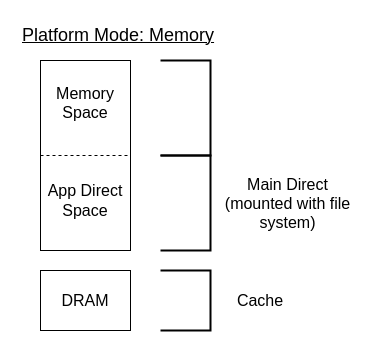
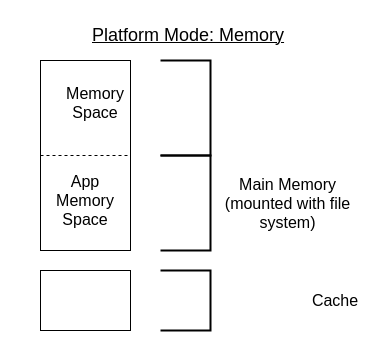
  <mxCell id="0" />
  <mxCell id="1" parent="0" />
  <mxCell id="2" value="" style="rounded=0;whiteSpace=wrap;html=1;direction=south;" parent="1" vertex="1"><mxGeometry x="40" y="60" width="90" height="190" as="geometry" /></mxCell>
  <mxCell id="3" value="" style="endArrow=none;dashed=1;html=1;entryX=0.5;entryY=0;entryDx=0;entryDy=0;exitX=0.5;exitY=1;exitDx=0;exitDy=0;" parent="1" source="2" target="2" edge="1"><mxGeometry width="50" height="50" relative="1" as="geometry"><mxPoint x="-25" y="144.5" as="sourcePoint" /><mxPoint x="55" y="144.5" as="targetPoint" /></mxGeometry></mxCell>
- <mxCell id="4" value="&lt;font style=&quot;font-size: 16px&quot;&gt;Memory Space&lt;br&gt;&lt;/font&gt;&lt;br&gt;" style="text;html=1;strokeColor=none;fillColor=none;align=center;verticalAlign=middle;whiteSpace=wrap;rounded=0;" parent="1" vertex="1"><mxGeometry x="55" y="90" width="60" height="40" as="geometry" /></mxCell>
- <mxCell id="5" value="&lt;font style=&quot;font-size: 16px&quot;&gt;App Direct&lt;br&gt;Space&lt;/font&gt;&lt;br&gt;" style="text;html=1;strokeColor=none;fillColor=none;align=center;verticalAlign=middle;whiteSpace=wrap;rounded=0;" parent="1" vertex="1"><mxGeometry x="40" y="180" width="90" height="40" as="geometry" /></mxCell>
+ <mxCell id="4" value="&lt;font style=&quot;font-size: 16px&quot;&gt;Memory Space&lt;br&gt;&lt;/font&gt;&lt;br&gt;" style="text;html=1;strokeColor=none;fillColor=none;align=center;verticalAlign=middle;whiteSpace=wrap;rounded=0;" parent="1" vertex="1"><mxGeometry x="65" y="90" width="60" height="40" as="geometry" /></mxCell>
+ <mxCell id="5" value="&lt;font style=&quot;font-size: 16px&quot;&gt;App Memory&lt;br&gt;Space&lt;/font&gt;&lt;br&gt;" style="text;html=1;strokeColor=none;fillColor=none;align=center;verticalAlign=middle;whiteSpace=wrap;rounded=0;" parent="1" vertex="1"><mxGeometry x="40" y="180" width="90" height="40" as="geometry" /></mxCell>
  <mxCell id="6" value="" style="rounded=0;whiteSpace=wrap;html=1;" parent="1" vertex="1"><mxGeometry x="40" y="270" width="90" height="60" as="geometry" /></mxCell>
- <mxCell id="7" value="&lt;span style=&quot;font-size: 16px&quot;&gt;DRAM&lt;/span&gt;" style="text;html=1;strokeColor=none;fillColor=none;align=center;verticalAlign=middle;whiteSpace=wrap;rounded=0;" parent="1" vertex="1"><mxGeometry x="40" y="280" width="90" height="40" as="geometry" /></mxCell>
  <mxCell id="8" value="" style="strokeWidth=2;html=1;shape=mxgraph.flowchart.annotation_1;align=left;pointerEvents=1;rotation=180;" parent="1" vertex="1"><mxGeometry x="160" y="270" width="50" height="60" as="geometry" /></mxCell>
  <mxCell id="9" value="" style="strokeWidth=2;html=1;shape=mxgraph.flowchart.annotation_1;align=left;pointerEvents=1;flipV=0;flipH=1;" parent="1" vertex="1"><mxGeometry x="160" y="60" width="50" height="95" as="geometry" /></mxCell>
  <mxCell id="10" value="" style="strokeWidth=2;html=1;shape=mxgraph.flowchart.annotation_1;align=left;pointerEvents=1;flipV=0;flipH=1;" parent="1" vertex="1"><mxGeometry x="160" y="155" width="50" height="95" as="geometry" /></mxCell>
- <mxCell id="11" value="&lt;u&gt;&lt;font style=&quot;font-size: 18px&quot;&gt;Platform Mode: Memory&lt;/font&gt;&lt;/u&gt;&lt;br&gt;" style="text;html=1;strokeColor=none;fillColor=none;align=left;verticalAlign=middle;whiteSpace=wrap;rounded=0;" parent="1" vertex="1"><mxGeometry x="20" y="20" width="260" height="30" as="geometry" /></mxCell>
- <mxCell id="12" value="&lt;font style=&quot;font-size: 16px&quot;&gt;Main Direct&lt;br&gt;(mounted with file system)&lt;br&gt;&lt;/font&gt;" style="text;html=1;strokeColor=none;fillColor=none;align=center;verticalAlign=middle;whiteSpace=wrap;rounded=0;" parent="1" vertex="1"><mxGeometry x="205" y="183" width="165" height="40" as="geometry" /></mxCell>
- <mxCell id="13" value="&lt;font style=&quot;font-size: 16px&quot;&gt;Cache&lt;/font&gt;" style="text;html=1;strokeColor=none;fillColor=none;align=center;verticalAlign=middle;whiteSpace=wrap;rounded=0;" parent="1" vertex="1"><mxGeometry x="220" y="280" width="80" height="40" as="geometry" /></mxCell>
+ <mxCell id="11" value="&lt;u&gt;&lt;font style=&quot;font-size: 18px&quot;&gt;Platform Mode: Memory&lt;/font&gt;&lt;/u&gt;&lt;br&gt;" style="text;html=1;strokeColor=none;fillColor=none;align=left;verticalAlign=middle;whiteSpace=wrap;rounded=0;" parent="1" vertex="1"><mxGeometry x="90" y="20" width="260" height="30" as="geometry" /></mxCell>
+ <mxCell id="12" value="&lt;font style=&quot;font-size: 16px&quot;&gt;Main Memory&lt;br&gt;(mounted with file system)&lt;br&gt;&lt;/font&gt;" style="text;html=1;strokeColor=none;fillColor=none;align=center;verticalAlign=middle;whiteSpace=wrap;rounded=0;" parent="1" vertex="1"><mxGeometry x="205" y="183" width="165" height="40" as="geometry" /></mxCell>
+ <mxCell id="13" value="&lt;font style=&quot;font-size: 16px&quot;&gt;Cache&lt;/font&gt;" style="text;html=1;strokeColor=none;fillColor=none;align=center;verticalAlign=middle;whiteSpace=wrap;rounded=0;" parent="1" vertex="1"><mxGeometry x="295" y="280" width="80" height="40" as="geometry" /></mxCell>
